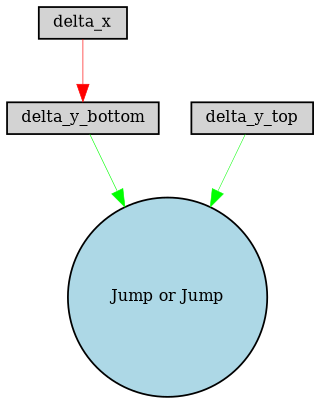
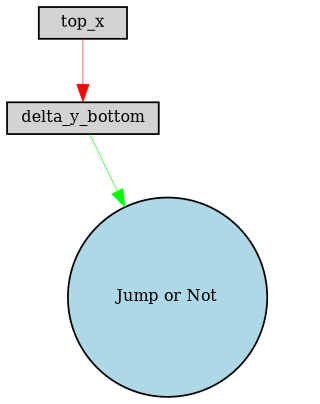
  digraph {
    node [fillcolor=lightgray fontsize=9 shape=box style=filled]
    edge [color=green style=solid]
-   delta_x [height=0.2 width=0.2]
+   delta_x [height=0.2 width=0.2 label=top_x]
    delta_y_bottom [height=0.2 width=0.2]
-   "Jump or Not" [fillcolor=lightblue height=0.2 shape=circle width=0.2 label="Jump or Jump"]
-   delta_y_top [height=0.2 width=0.2]
+   "Jump or Not" [fillcolor=lightblue height=0.2 shape=circle width=0.2]
    delta_x -> delta_y_bottom [color=red penwidth=0.36013814617717577]
    delta_y_bottom -> "Jump or Not" [penwidth=0.3421729383556662]
-   delta_y_top -> "Jump or Not" [penwidth=0.288887383584601]
  }
